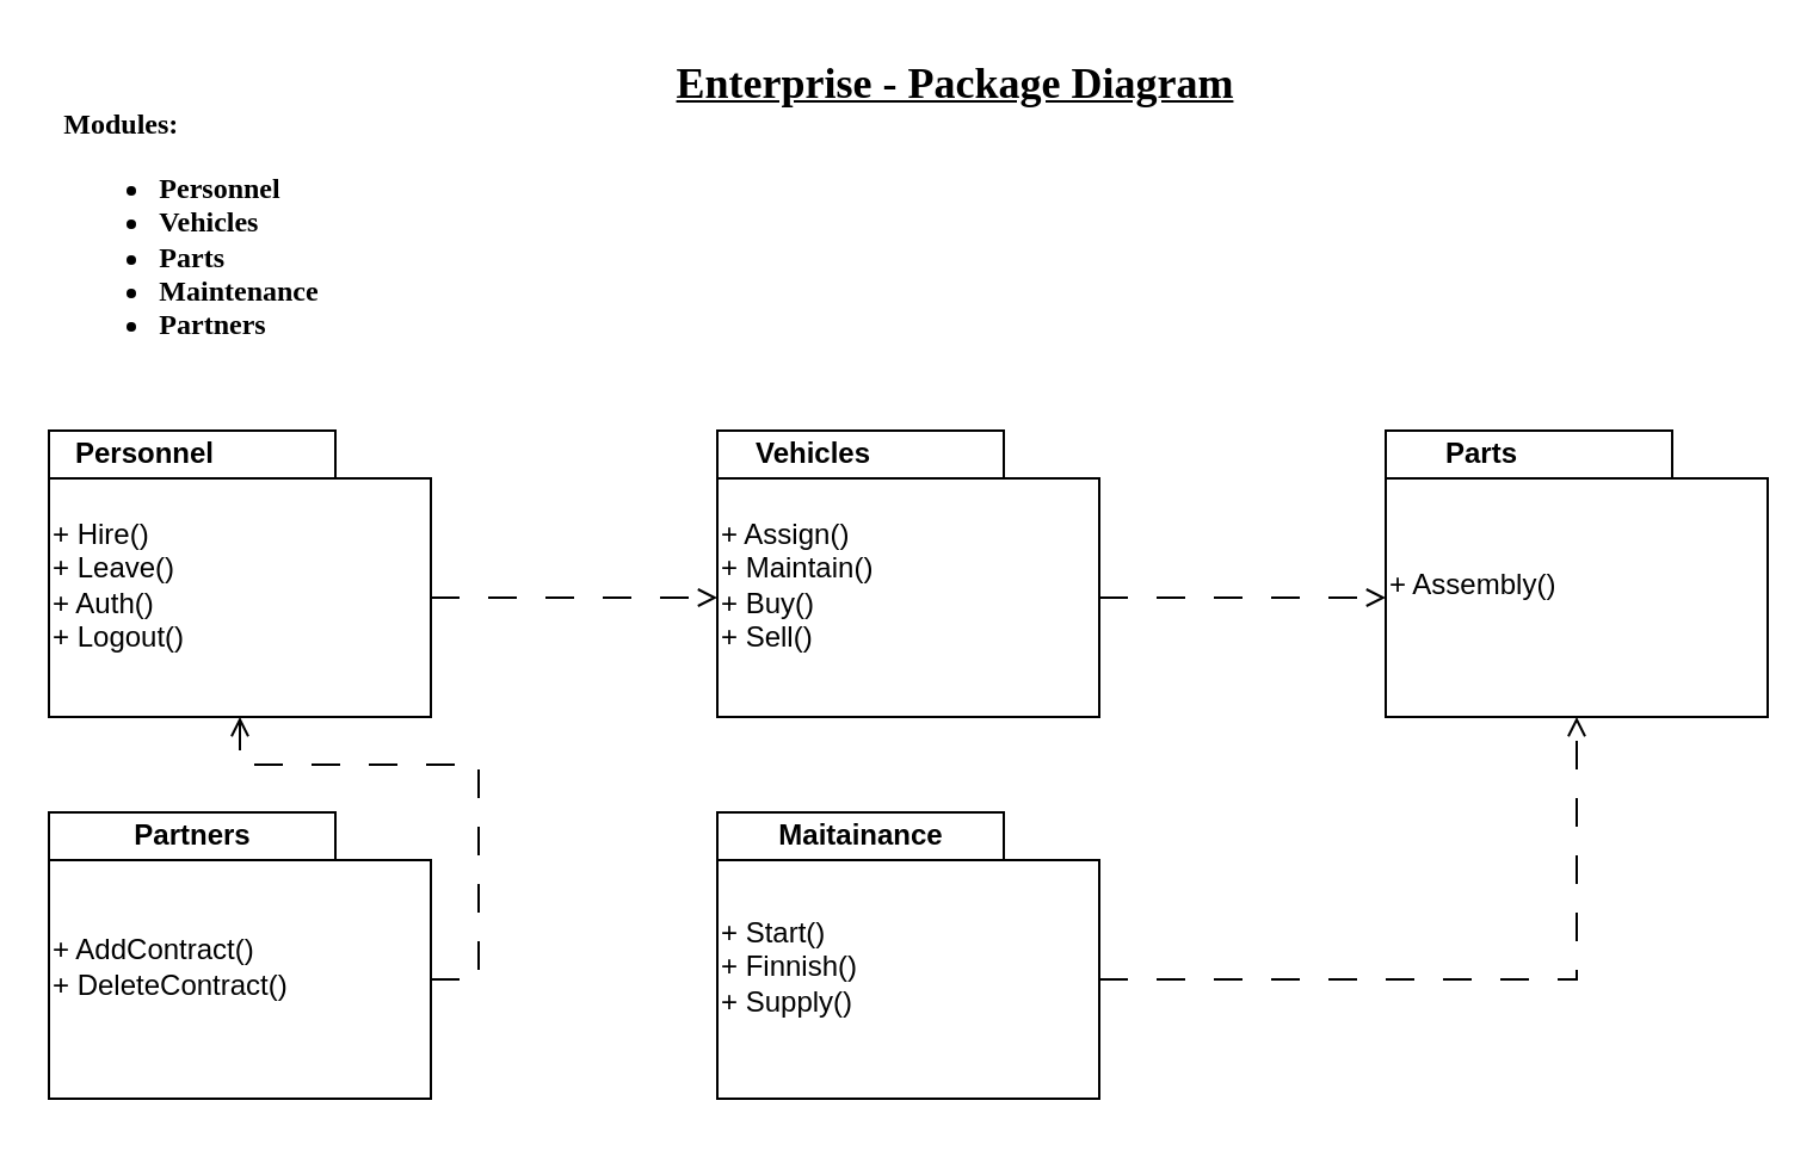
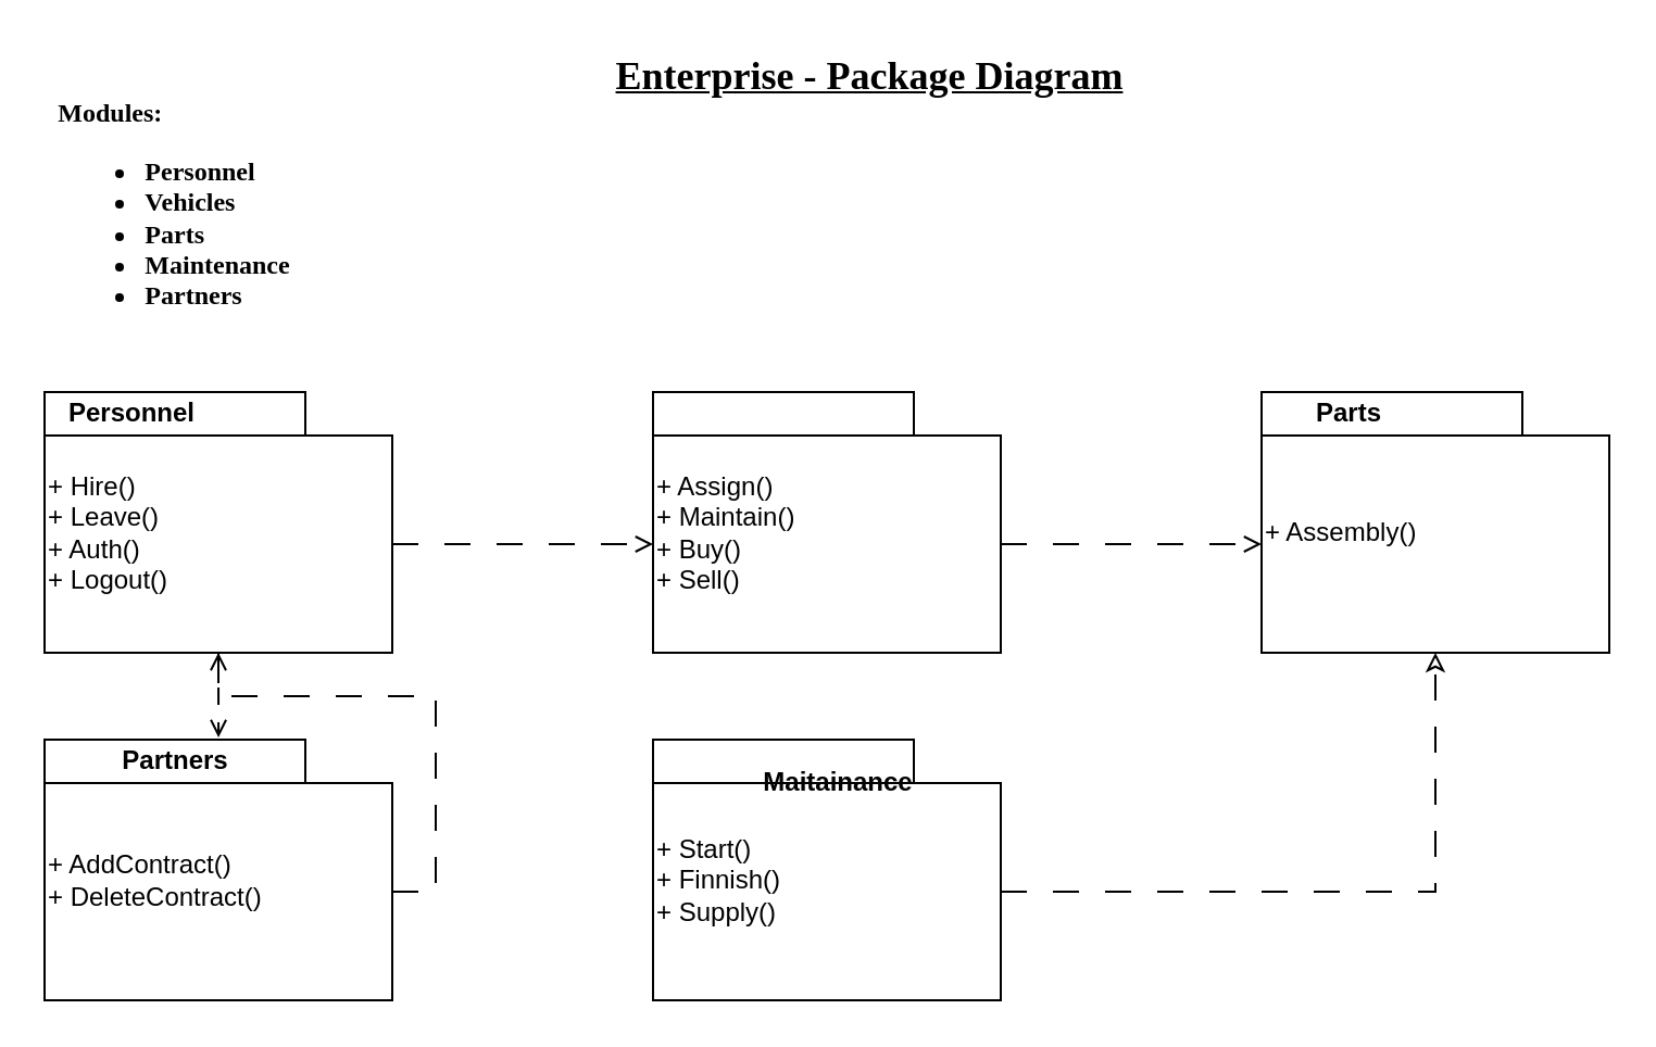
  <mxCell id="0" />
  <mxCell id="1" parent="0" />
  <mxCell id="2" value="&lt;div style=&quot;text-align: justify;&quot;&gt;&lt;font data-font-src=&quot;https://fonts.googleapis.com/css?family=Coming+Soon&quot; face=&quot;Coming Soon&quot;&gt;&lt;b&gt;Modules:&lt;/b&gt;&lt;/font&gt;&lt;/div&gt;&lt;div style=&quot;text-align: justify;&quot;&gt;&lt;ul&gt;&lt;li&gt;&lt;font data-font-src=&quot;https://fonts.googleapis.com/css?family=Coming+Soon&quot; face=&quot;Coming Soon&quot;&gt;&lt;b&gt;Personnel&lt;/b&gt;&lt;/font&gt;&lt;/li&gt;&lt;li&gt;&lt;font data-font-src=&quot;https://fonts.googleapis.com/css?family=Coming+Soon&quot; face=&quot;Coming Soon&quot;&gt;&lt;b&gt;Vehicles&lt;/b&gt;&lt;/font&gt;&lt;/li&gt;&lt;li&gt;&lt;font data-font-src=&quot;https://fonts.googleapis.com/css?family=Coming+Soon&quot; face=&quot;Coming Soon&quot;&gt;&lt;b&gt;Parts&lt;/b&gt;&lt;/font&gt;&lt;/li&gt;&lt;li&gt;&lt;font data-font-src=&quot;https://fonts.googleapis.com/css?family=Coming+Soon&quot; face=&quot;Coming Soon&quot;&gt;&lt;b&gt;Maintenance&lt;/b&gt;&lt;/font&gt;&lt;/li&gt;&lt;li&gt;&lt;font data-font-src=&quot;https://fonts.googleapis.com/css?family=Coming+Soon&quot; face=&quot;Coming Soon&quot;&gt;&lt;b&gt;Partners&lt;/b&gt;&lt;/font&gt;&lt;/li&gt;&lt;/ul&gt;&lt;/div&gt;" style="text;html=1;strokeColor=none;fillColor=none;align=center;verticalAlign=middle;whiteSpace=wrap;rounded=0;" parent="1" vertex="1"><mxGeometry x="20" y="20" width="120" height="160" as="geometry" /></mxCell>
  <mxCell id="3" value="&lt;h2&gt;Enterprise - Package Diagram&lt;/h2&gt;" style="text;html=1;strokeColor=none;fillColor=none;align=center;verticalAlign=middle;whiteSpace=wrap;rounded=0;fontFamily=Coming Soon;fontSource=https%3A%2F%2Ffonts.googleapis.com%2Fcss%3Ffamily%3DComing%2BSoon;fontStyle=5" parent="1" vertex="1"><mxGeometry x="260" y="20" width="280" height="30" as="geometry" /></mxCell>
+ <mxCell id="4" style="edgeStyle=orthogonalEdgeStyle;rounded=0;orthogonalLoop=1;jettySize=auto;html=1;exitX=0.5;exitY=1;exitDx=0;exitDy=0;exitPerimeter=0;entryX=0.667;entryY=-0.05;entryDx=0;entryDy=0;entryPerimeter=0;dashed=1;dashPattern=8 8;endArrow=open;endFill=0;" edge="1" parent="1" source="6" target="17"><mxGeometry relative="1" as="geometry" /></mxCell>
  <mxCell id="5" style="edgeStyle=orthogonalEdgeStyle;rounded=0;orthogonalLoop=1;jettySize=auto;html=1;exitX=0;exitY=0;exitDx=160;exitDy=70;exitPerimeter=0;entryX=0;entryY=0;entryDx=0;entryDy=70;entryPerimeter=0;dashed=1;dashPattern=12 12;endArrow=open;endFill=0;" edge="1" parent="1" source="6" target="9"><mxGeometry relative="1" as="geometry" /></mxCell>
  <mxCell id="6" value="+ Hire()&lt;br&gt;+ Leave()&lt;br&gt;+ Auth()&lt;br&gt;+ Logout()" style="shape=folder;fontStyle=0;spacingTop=10;tabWidth=120;tabHeight=20;tabPosition=left;html=1;whiteSpace=wrap;align=left;" vertex="1" parent="1"><mxGeometry x="20" y="180" width="160" height="120" as="geometry" /></mxCell>
  <mxCell id="7" value="Personnel" style="text;align=center;fontStyle=1;verticalAlign=middle;spacingLeft=3;spacingRight=3;strokeColor=none;rotatable=0;points=[[0,0.5],[1,0.5]];portConstraint=eastwest;html=1;" vertex="1" parent="1"><mxGeometry x="20" y="180" width="80" height="20" as="geometry" /></mxCell>
  <mxCell id="8" style="edgeStyle=orthogonalEdgeStyle;rounded=0;orthogonalLoop=1;jettySize=auto;html=1;exitX=0;exitY=0;exitDx=160;exitDy=70;exitPerimeter=0;entryX=0;entryY=0;entryDx=0;entryDy=70;entryPerimeter=0;dashed=1;dashPattern=12 12;endArrow=open;endFill=0;" edge="1" parent="1" source="9" target="11"><mxGeometry relative="1" as="geometry" /></mxCell>
  <mxCell id="9" value="+ Assign()&lt;br&gt;+ Maintain()&lt;br&gt;+ Buy()&lt;br&gt;+ Sell()" style="shape=folder;fontStyle=0;spacingTop=10;tabWidth=120;tabHeight=20;tabPosition=left;html=1;whiteSpace=wrap;align=left;" vertex="1" parent="1"><mxGeometry x="300" y="180" width="160" height="120" as="geometry" /></mxCell>
- <mxCell id="10" value="Vehicles" style="text;align=center;fontStyle=1;verticalAlign=middle;spacingLeft=3;spacingRight=3;strokeColor=none;rotatable=0;points=[[0,0.5],[1,0.5]];portConstraint=eastwest;html=1;" vertex="1" parent="1"><mxGeometry x="300" y="180" width="80" height="20" as="geometry" /></mxCell>
  <mxCell id="11" value="+ Assembly()" style="shape=folder;fontStyle=0;spacingTop=10;tabWidth=120;tabHeight=20;tabPosition=left;html=1;whiteSpace=wrap;align=left;" vertex="1" parent="1"><mxGeometry x="580" y="180" width="160" height="120" as="geometry" /></mxCell>
- <mxCell id="12" style="edgeStyle=orthogonalEdgeStyle;rounded=0;orthogonalLoop=1;jettySize=auto;html=1;exitX=0;exitY=0;exitDx=160;exitDy=70;exitPerimeter=0;entryX=0.5;entryY=1;entryDx=0;entryDy=0;entryPerimeter=0;dashed=1;dashPattern=12 12;endArrow=open;endFill=0;" edge="1" parent="1" source="13" target="11"><mxGeometry relative="1" as="geometry" /></mxCell>
+ <mxCell id="12" style="edgeStyle=orthogonalEdgeStyle;rounded=0;orthogonalLoop=1;jettySize=auto;html=1;exitX=0;exitY=0;exitDx=160;exitDy=70;exitPerimeter=0;entryX=0.5;entryY=1;entryDx=0;entryDy=0;entryPerimeter=0;dashed=1;dashPattern=12 12;endArrow=classic;endFill=0;" edge="1" parent="1" source="13" target="11"><mxGeometry relative="1" as="geometry" /></mxCell>
  <mxCell id="13" value="+ Start()&lt;br&gt;+ Finnish()&lt;br&gt;+ Supply()" style="shape=folder;fontStyle=0;spacingTop=10;tabWidth=120;tabHeight=20;tabPosition=left;html=1;whiteSpace=wrap;align=left;" vertex="1" parent="1"><mxGeometry x="300" y="340" width="160" height="120" as="geometry" /></mxCell>
  <mxCell id="14" value="Parts" style="text;align=center;fontStyle=1;verticalAlign=middle;spacingLeft=3;spacingRight=3;strokeColor=none;rotatable=0;points=[[0,0.5],[1,0.5]];portConstraint=eastwest;html=1;" vertex="1" parent="1"><mxGeometry x="580" y="180" width="80" height="20" as="geometry" /></mxCell>
  <mxCell id="15" style="edgeStyle=orthogonalEdgeStyle;rounded=0;orthogonalLoop=1;jettySize=auto;html=1;exitX=0;exitY=0;exitDx=160;exitDy=70;exitPerimeter=0;dashed=1;dashPattern=12 12;endArrow=open;endFill=0;" edge="1" parent="1" source="16" target="6"><mxGeometry relative="1" as="geometry" /></mxCell>
  <mxCell id="16" value="+ AddContract()&lt;br&gt;+ DeleteContract()" style="shape=folder;fontStyle=0;spacingTop=10;tabWidth=120;tabHeight=20;tabPosition=left;html=1;whiteSpace=wrap;align=left;" vertex="1" parent="1"><mxGeometry x="20" y="340" width="160" height="120" as="geometry" /></mxCell>
  <mxCell id="17" value="Partners" style="text;align=center;fontStyle=1;verticalAlign=middle;spacingLeft=3;spacingRight=3;strokeColor=none;rotatable=0;points=[[0,0.5],[1,0.5]];portConstraint=eastwest;html=1;" vertex="1" parent="1"><mxGeometry x="20" y="340" width="120" height="20" as="geometry" /></mxCell>
- <mxCell id="18" value="Maitainance" style="text;align=center;fontStyle=1;verticalAlign=middle;spacingLeft=3;spacingRight=3;strokeColor=none;rotatable=0;points=[[0,0.5],[1,0.5]];portConstraint=eastwest;html=1;" vertex="1" parent="1"><mxGeometry x="300" y="340" width="120" height="20" as="geometry" /></mxCell>
+ <mxCell id="18" value="Maitainance" style="text;align=center;fontStyle=1;verticalAlign=middle;spacingLeft=3;spacingRight=3;strokeColor=none;rotatable=0;points=[[0,0.5],[1,0.5]];portConstraint=eastwest;html=1;" vertex="1" parent="1"><mxGeometry x="325" y="350" width="120" height="20" as="geometry" /></mxCell>
